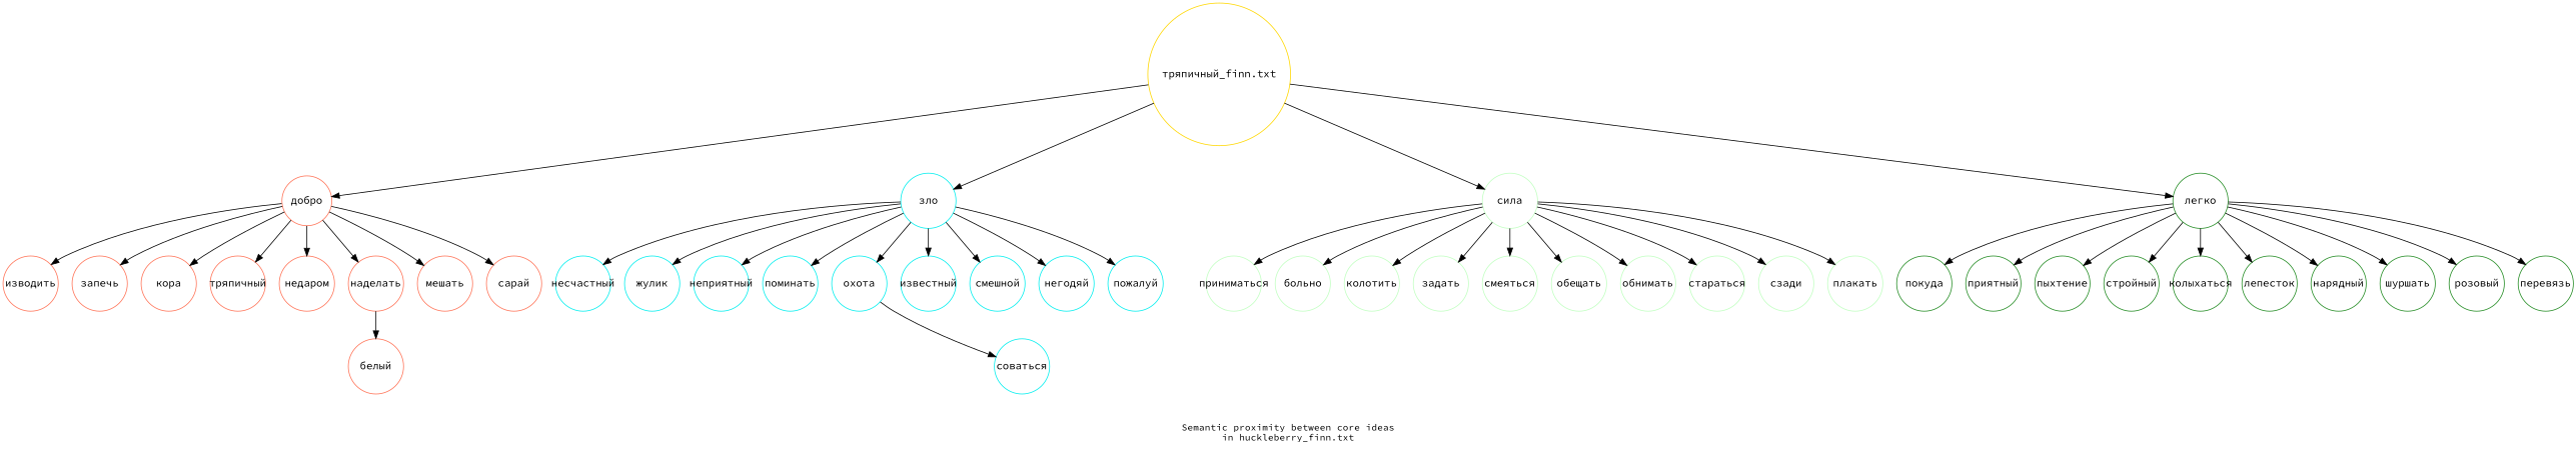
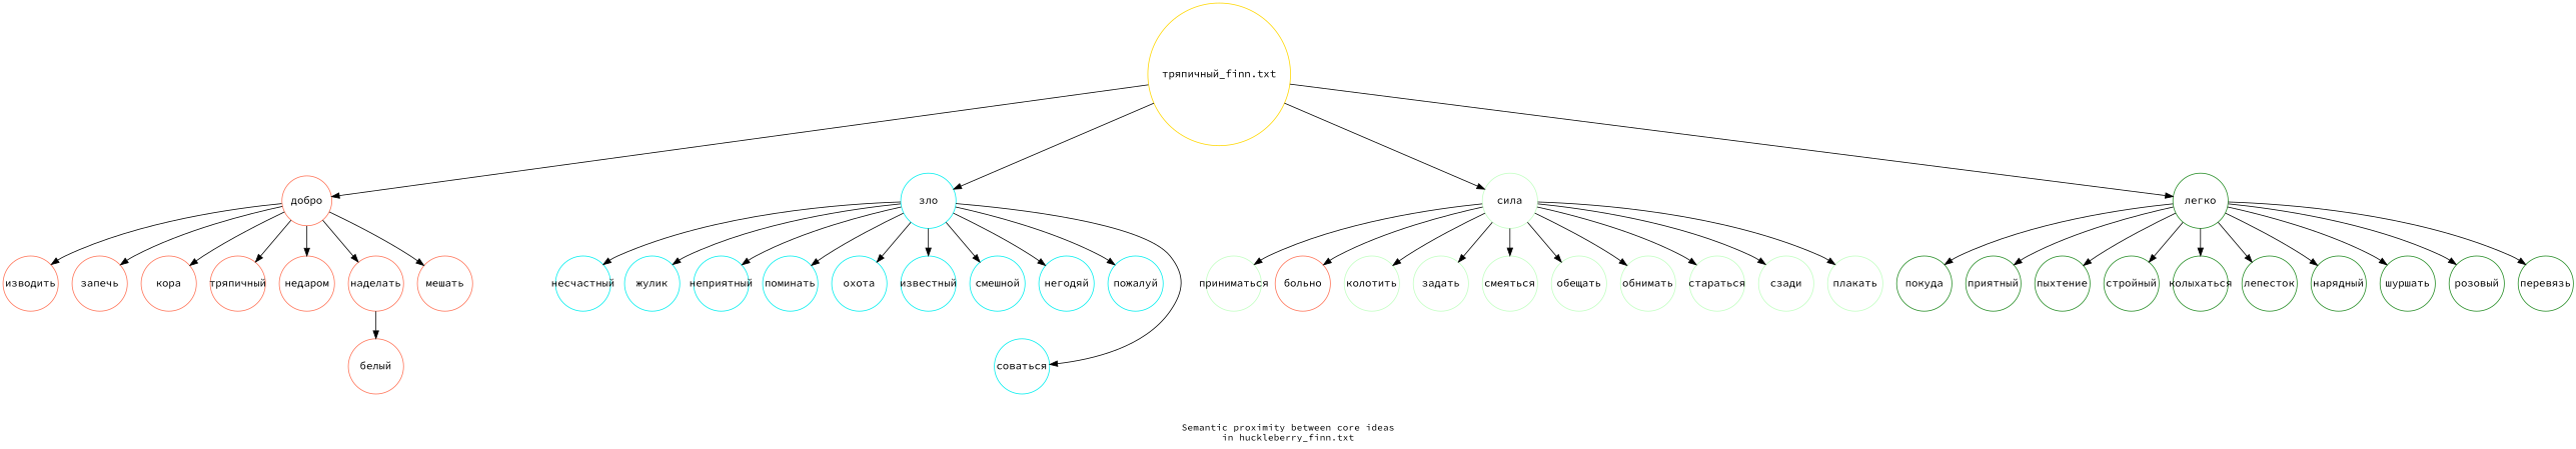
  digraph {
    fontname="Source Code Pro"
    fontsize=12
    label="Semantic proximity between core ideas\nin huckleberry_finn.txt"
    node [color=cyan2 fontname="Source Code Pro" shape=circle fixedsize=true]
    edge [fontname="Source Code Pro"]
    n1 [color=gold1 label="тряпичный_finn.txt" width=0.7 fixedsize=""]
    "добро" [color=coral1 width=0.7 fixedsize=""]
    "зло" [width=1]
    "сила" [color=darkseagreen1 width=1]
    "легко" [color=forestgreen width=1]
    "изводить" [color=coral1 width=1]
    "запечь" [color=coral1 width=1]
    "кора" [color=coral1 width=1]
    "тряпичный" [color=coral1 width=1]
    "недаром" [color=coral1 width=1]
    "наделать" [color=coral1 width=1]
    "мешать" [color=coral1 width=1]
-   "сарай" [color=coral1 width=1]
    "несчастный" [width=1]
    "жулик" [width=1]
    "неприятный" [width=1]
    "поминать" [width=1]
    "охота" [width=1]
    "известный" [width=1]
    "смешной" [width=1]
    "негодяй" [width=1]
    "пожалуй" [width=1]
    "соваться" [width=1]
    "приниматься" [color=darkseagreen1 width=1]
-   "больно" [color=darkseagreen1 width=1]
+   "больно" [color=coral1 width=1]
    "колотить" [color=darkseagreen1 width=1]
    "задать" [color=darkseagreen1 width=1]
    "смеяться" [color=darkseagreen1 width=1]
    "обещать" [color=darkseagreen1 width=1]
    "обнимать" [color=darkseagreen1 width=1]
    "стараться" [color=darkseagreen1 width=1]
    "сзади" [color=darkseagreen1 width=1]
    "плакать" [color=darkseagreen1 width=1]
    "покуда" [color=forestgreen width=1]
    "приятный" [color=forestgreen width=1]
    "пыхтение" [color=forestgreen width=1]
    "стройный" [color=forestgreen width=1]
    "колыхаться" [color=forestgreen width=1]
    "лепесток" [color=forestgreen width=1]
    "нарядный" [color=forestgreen width=1]
    "шуршать" [color=forestgreen width=1]
    "розовый" [color=forestgreen width=1]
    "перевязь" [color=forestgreen width=1]
    "белый" [color=coral1 width=1]
    n1 -> "добро"
    n1 -> "зло"
    n1 -> "сила"
    n1 -> "легко"
    "добро" -> "изводить"
    "добро" -> "запечь"
    "добро" -> "кора"
    "добро" -> "тряпичный"
    "добро" -> "недаром"
    "добро" -> "наделать"
    "добро" -> "мешать"
-   "добро" -> "сарай"
    "зло" -> "несчастный"
    "зло" -> "жулик"
    "зло" -> "неприятный"
    "зло" -> "поминать"
    "зло" -> "охота"
    "зло" -> "известный"
    "зло" -> "смешной"
    "зло" -> "негодяй"
    "зло" -> "пожалуй"
-   "охота" -> "соваться"
+   "зло" -> "соваться"
    "сила" -> "приниматься"
    "сила" -> "больно"
    "сила" -> "колотить"
    "сила" -> "задать"
    "сила" -> "смеяться"
    "сила" -> "обещать"
    "сила" -> "обнимать"
    "сила" -> "стараться"
    "сила" -> "сзади"
    "сила" -> "плакать"
    "легко" -> "покуда"
    "легко" -> "приятный"
    "легко" -> "пыхтение"
    "легко" -> "стройный"
    "легко" -> "колыхаться"
    "легко" -> "лепесток"
    "легко" -> "нарядный"
    "легко" -> "шуршать"
    "легко" -> "розовый"
    "легко" -> "перевязь"
    "наделать" -> "белый"
  }
